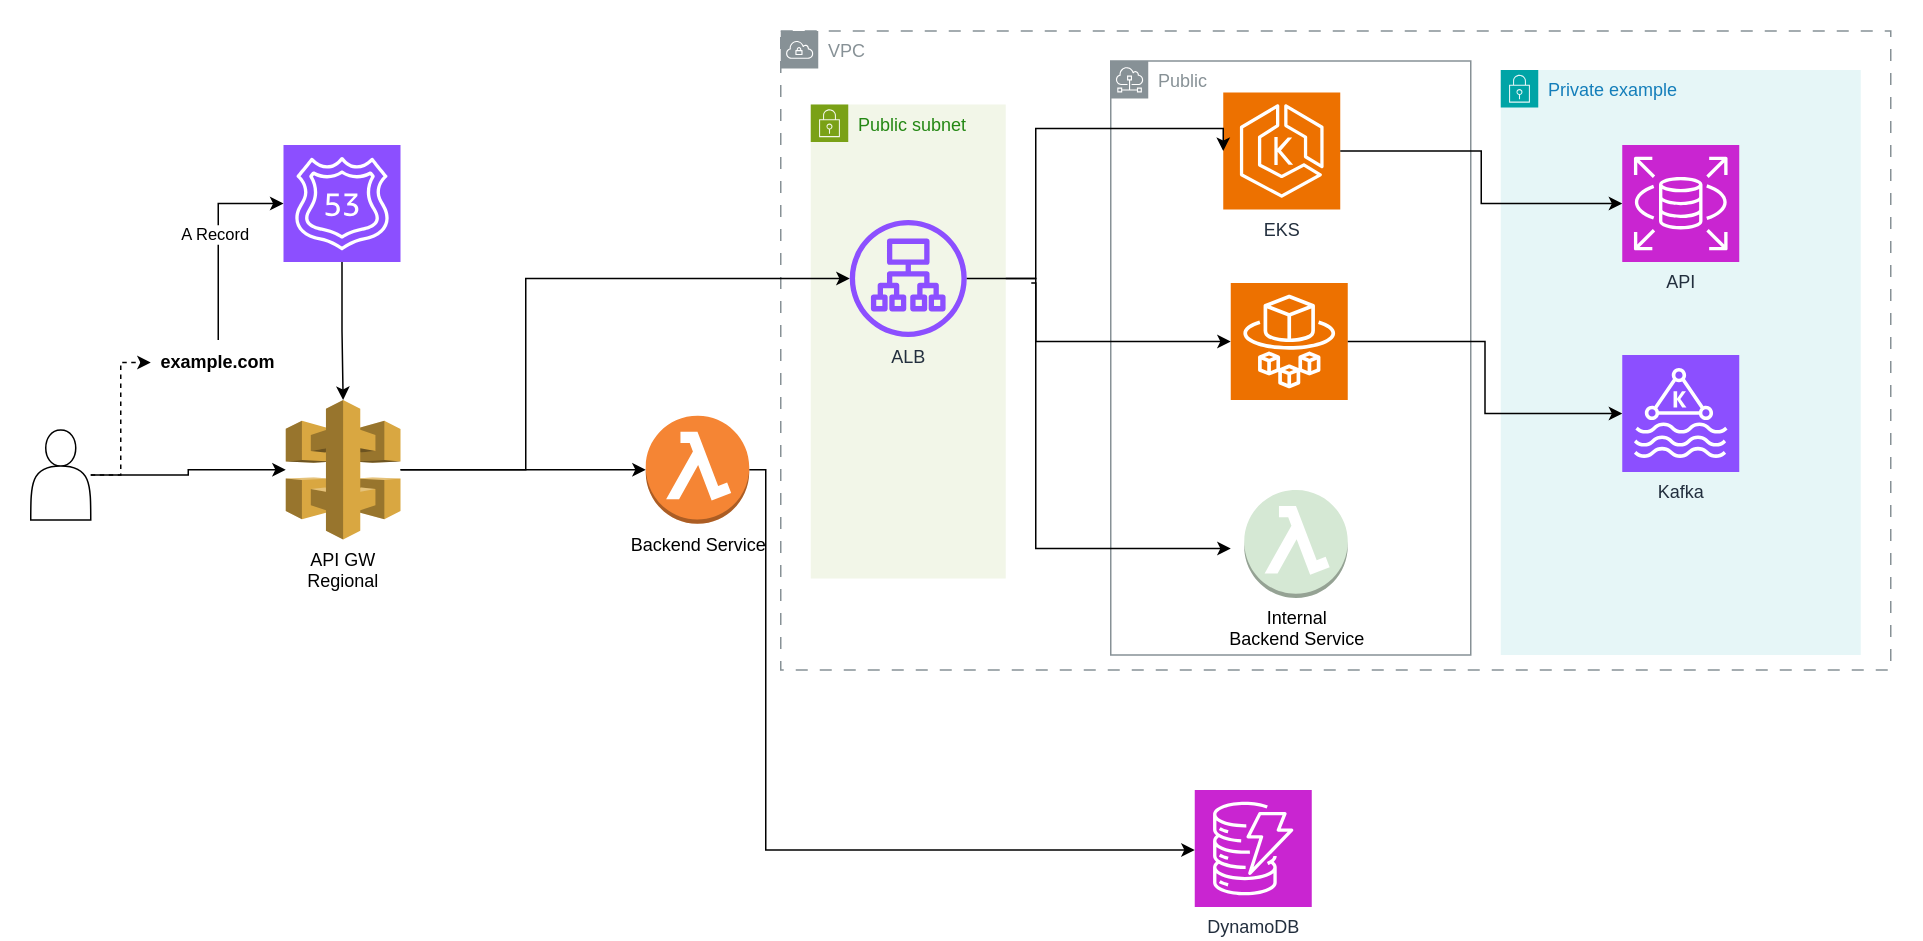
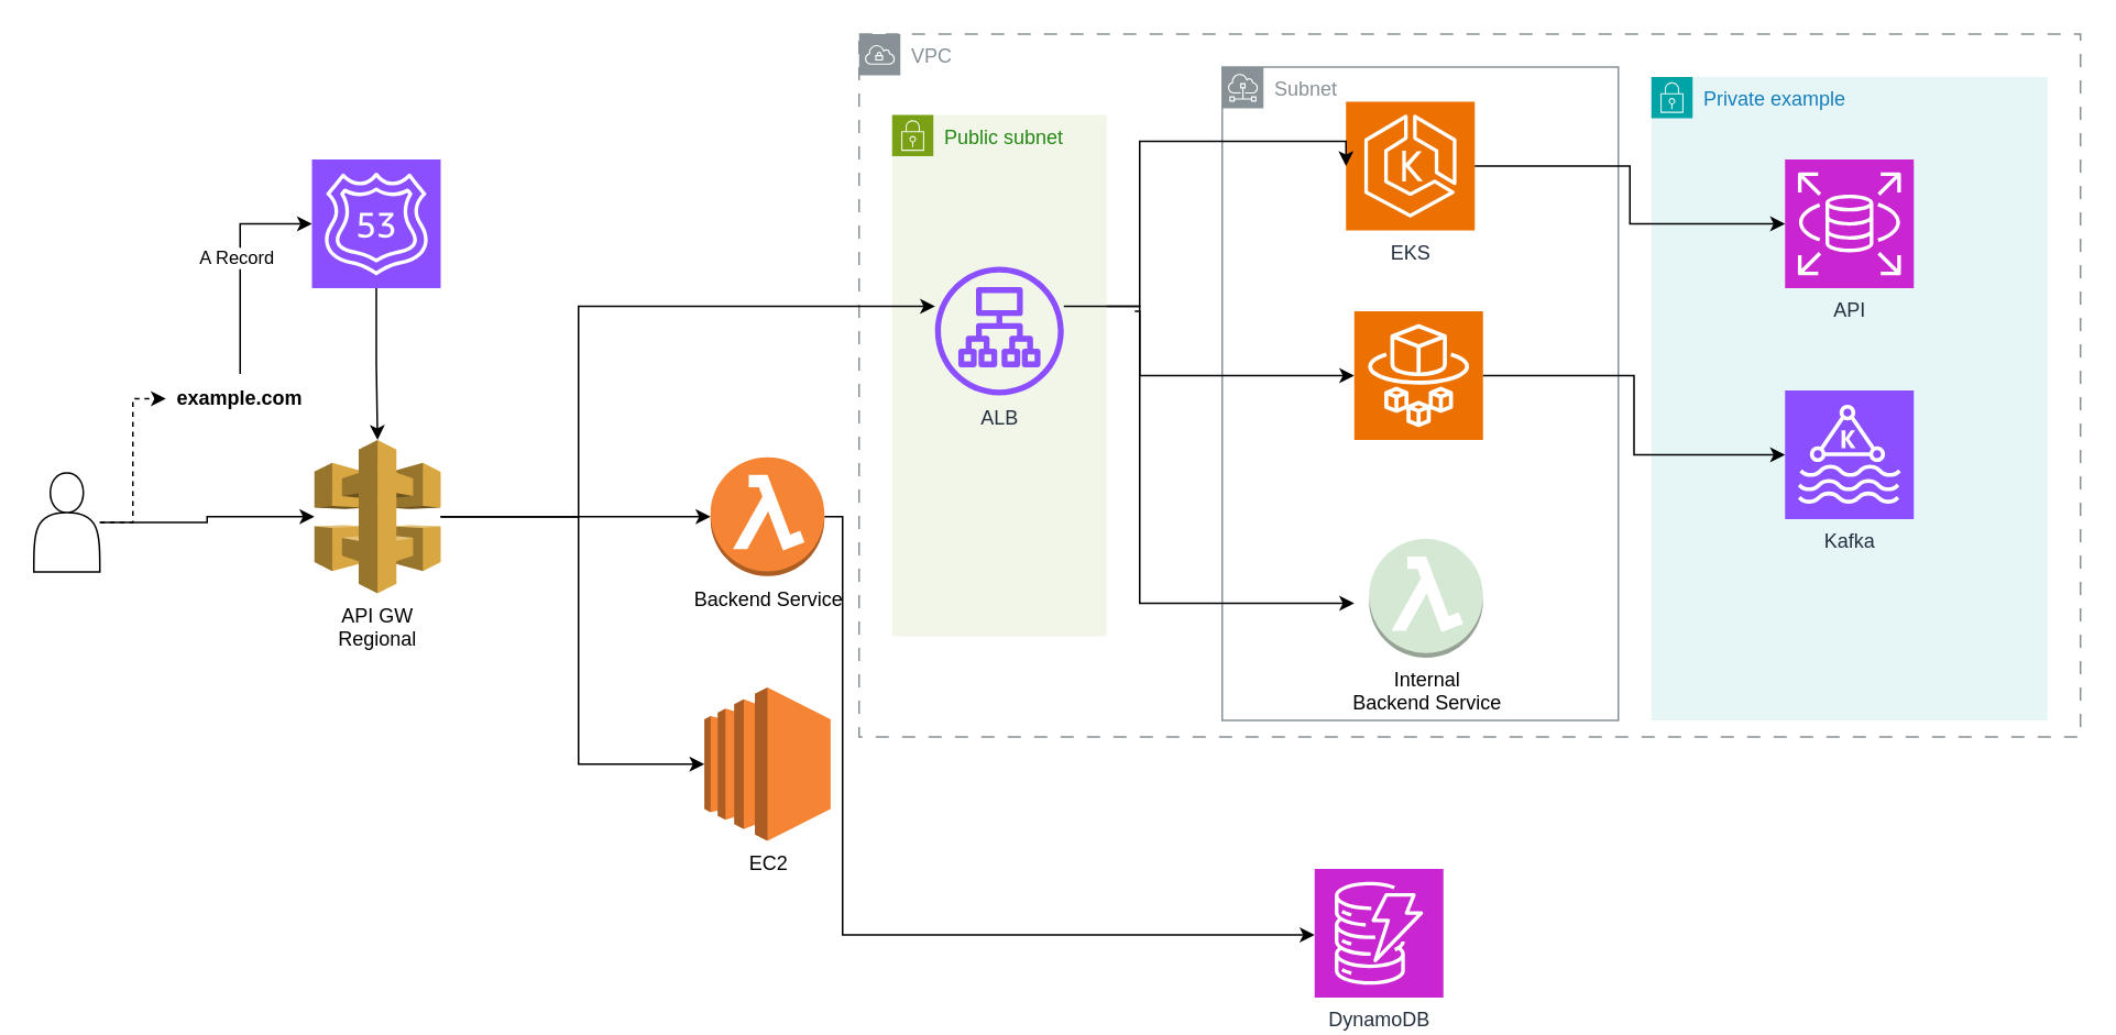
  <mxCell id="0" />
  <mxCell id="1" parent="0" />
  <mxCell id="2" value="VPC" style="sketch=0;outlineConnect=0;gradientColor=none;html=1;whiteSpace=wrap;fontSize=12;fontStyle=0;shape=mxgraph.aws4.group;grIcon=mxgraph.aws4.group_vpc;strokeColor=#879196;fillColor=none;verticalAlign=top;align=left;spacingLeft=30;fontColor=#879196;dashed=1;dashPattern=8 8;" vertex="1" parent="1"><mxGeometry x="520" y="20" width="740" height="426" as="geometry" /></mxCell>
- <mxCell id="3" value="Public" style="sketch=0;outlineConnect=0;gradientColor=none;html=1;whiteSpace=wrap;fontSize=12;fontStyle=0;shape=mxgraph.aws4.group;grIcon=mxgraph.aws4.group_subnet;strokeColor=#879196;fillColor=none;verticalAlign=top;align=left;spacingLeft=30;fontColor=#879196;dashed=0;" vertex="1" parent="1"><mxGeometry x="740" y="40" width="240" height="396" as="geometry" /></mxCell>
+ <mxCell id="3" value="Subnet" style="sketch=0;outlineConnect=0;gradientColor=none;html=1;whiteSpace=wrap;fontSize=12;fontStyle=0;shape=mxgraph.aws4.group;grIcon=mxgraph.aws4.group_subnet;strokeColor=#879196;fillColor=none;verticalAlign=top;align=left;spacingLeft=30;fontColor=#879196;dashed=0;" vertex="1" parent="1"><mxGeometry x="740" y="40" width="240" height="396" as="geometry" /></mxCell>
  <mxCell id="4" style="edgeStyle=orthogonalEdgeStyle;rounded=0;orthogonalLoop=1;jettySize=auto;html=1;" edge="1" parent="1" source="5" target="15"><mxGeometry relative="1" as="geometry" /></mxCell>
  <mxCell id="5" value="API GW&lt;div&gt;Regional&lt;/div&gt;" style="outlineConnect=0;dashed=0;verticalLabelPosition=bottom;verticalAlign=top;align=center;html=1;shape=mxgraph.aws3.api_gateway;fillColor=#D9A741;gradientColor=none;" parent="1" vertex="1"><mxGeometry x="190" y="266" width="76.5" height="93" as="geometry" /></mxCell>
  <mxCell id="6" value="" style="sketch=0;points=[[0,0,0],[0.25,0,0],[0.5,0,0],[0.75,0,0],[1,0,0],[0,1,0],[0.25,1,0],[0.5,1,0],[0.75,1,0],[1,1,0],[0,0.25,0],[0,0.5,0],[0,0.75,0],[1,0.25,0],[1,0.5,0],[1,0.75,0]];outlineConnect=0;fontColor=#232F3E;fillColor=#8C4FFF;strokeColor=#ffffff;dashed=0;verticalLabelPosition=bottom;verticalAlign=top;align=center;html=1;fontSize=12;fontStyle=0;aspect=fixed;shape=mxgraph.aws4.resourceIcon;resIcon=mxgraph.aws4.route_53;" parent="1" vertex="1"><mxGeometry x="188.5" y="96" width="78" height="78" as="geometry" /></mxCell>
  <mxCell id="7" value="example.com" style="text;html=1;align=center;verticalAlign=middle;whiteSpace=wrap;rounded=0;fontStyle=1" parent="1" vertex="1"><mxGeometry x="100" y="226" width="90" height="30" as="geometry" /></mxCell>
  <mxCell id="8" style="edgeStyle=orthogonalEdgeStyle;rounded=0;orthogonalLoop=1;jettySize=auto;html=1;entryX=0;entryY=0.5;entryDx=0;entryDy=0;entryPerimeter=0;" parent="1" source="7" target="6" edge="1"><mxGeometry relative="1" as="geometry" /></mxCell>
  <mxCell id="9" value="A Record" style="edgeLabel;html=1;align=center;verticalAlign=middle;resizable=0;points=[];" parent="8" vertex="1" connectable="0"><mxGeometry x="0.056" y="3" relative="1" as="geometry"><mxPoint as="offset" /></mxGeometry></mxCell>
  <mxCell id="10" style="edgeStyle=orthogonalEdgeStyle;rounded=0;orthogonalLoop=1;jettySize=auto;html=1;entryX=0.5;entryY=0;entryDx=0;entryDy=0;entryPerimeter=0;" parent="1" source="6" target="5" edge="1"><mxGeometry relative="1" as="geometry" /></mxCell>
  <mxCell id="11" style="edgeStyle=orthogonalEdgeStyle;rounded=0;orthogonalLoop=1;jettySize=auto;html=1;" parent="1" source="13" target="5" edge="1"><mxGeometry relative="1" as="geometry" /></mxCell>
  <mxCell id="12" style="edgeStyle=orthogonalEdgeStyle;rounded=0;orthogonalLoop=1;jettySize=auto;html=1;entryX=0;entryY=0.5;entryDx=0;entryDy=0;dashed=1;" parent="1" source="13" target="7" edge="1"><mxGeometry relative="1" as="geometry" /></mxCell>
  <mxCell id="13" value="" style="shape=actor;whiteSpace=wrap;html=1;" parent="1" vertex="1"><mxGeometry x="20" y="286" width="40" height="60" as="geometry" /></mxCell>
  <mxCell id="14" style="edgeStyle=orthogonalEdgeStyle;rounded=0;orthogonalLoop=1;jettySize=auto;html=1;" edge="1" parent="1" source="15" target="31"><mxGeometry relative="1" as="geometry"><Array as="points"><mxPoint x="510" y="313" /><mxPoint x="510" y="566" /></Array></mxGeometry></mxCell>
  <mxCell id="15" value="Backend Service" style="outlineConnect=0;dashed=0;verticalLabelPosition=bottom;verticalAlign=top;align=center;html=1;shape=mxgraph.aws3.lambda_function;fillColor=#F58534;gradientColor=none;" vertex="1" parent="1"><mxGeometry x="430" y="276.5" width="69" height="72" as="geometry" /></mxCell>
+ <mxCell id="16" value="EC2" style="outlineConnect=0;dashed=0;verticalLabelPosition=bottom;verticalAlign=top;align=center;html=1;shape=mxgraph.aws3.ec2;fillColor=#F58534;gradientColor=none;" vertex="1" parent="1"><mxGeometry x="426.25" y="416" width="76.5" height="93" as="geometry" /></mxCell>
+ <mxCell id="17" style="edgeStyle=orthogonalEdgeStyle;rounded=0;orthogonalLoop=1;jettySize=auto;html=1;entryX=0;entryY=0.5;entryDx=0;entryDy=0;entryPerimeter=0;" edge="1" parent="1" source="5" target="16"><mxGeometry relative="1" as="geometry"><Array as="points"><mxPoint x="350" y="313" /><mxPoint x="350" y="463" /></Array></mxGeometry></mxCell>
  <mxCell id="18" style="edgeStyle=orthogonalEdgeStyle;rounded=0;orthogonalLoop=1;jettySize=auto;html=1;" edge="1" parent="1" source="24" target="20"><mxGeometry relative="1" as="geometry"><Array as="points"><mxPoint x="690" y="185" /><mxPoint x="690" y="227" /></Array></mxGeometry></mxCell>
  <mxCell id="19" value="EKS" style="sketch=0;points=[[0,0,0],[0.25,0,0],[0.5,0,0],[0.75,0,0],[1,0,0],[0,1,0],[0.25,1,0],[0.5,1,0],[0.75,1,0],[1,1,0],[0,0.25,0],[0,0.5,0],[0,0.75,0],[1,0.25,0],[1,0.5,0],[1,0.75,0]];outlineConnect=0;fontColor=#232F3E;fillColor=#ED7100;strokeColor=#ffffff;dashed=0;verticalLabelPosition=bottom;verticalAlign=top;align=center;html=1;fontSize=12;fontStyle=0;aspect=fixed;shape=mxgraph.aws4.resourceIcon;resIcon=mxgraph.aws4.eks;" vertex="1" parent="1"><mxGeometry x="815" y="61" width="78" height="78" as="geometry" /></mxCell>
  <mxCell id="20" value="" style="sketch=0;points=[[0,0,0],[0.25,0,0],[0.5,0,0],[0.75,0,0],[1,0,0],[0,1,0],[0.25,1,0],[0.5,1,0],[0.75,1,0],[1,1,0],[0,0.25,0],[0,0.5,0],[0,0.75,0],[1,0.25,0],[1,0.5,0],[1,0.75,0]];outlineConnect=0;fontColor=#232F3E;fillColor=#ED7100;strokeColor=#ffffff;dashed=0;verticalLabelPosition=bottom;verticalAlign=top;align=center;html=1;fontSize=12;fontStyle=0;aspect=fixed;shape=mxgraph.aws4.resourceIcon;resIcon=mxgraph.aws4.fargate;" vertex="1" parent="1"><mxGeometry x="820" y="188" width="78" height="78" as="geometry" /></mxCell>
  <mxCell id="21" value="Internal&lt;br&gt;Backend Service" style="outlineConnect=0;dashed=0;verticalLabelPosition=bottom;verticalAlign=top;align=center;html=1;shape=mxgraph.aws3.lambda_function;fillColor=#d5e8d4;strokeColor=#82b366;" vertex="1" parent="1"><mxGeometry x="829" y="326" width="69" height="72" as="geometry" /></mxCell>
  <mxCell id="22" style="edgeStyle=orthogonalEdgeStyle;rounded=0;orthogonalLoop=1;jettySize=auto;html=1;" edge="1" parent="1"><mxGeometry relative="1" as="geometry"><mxPoint x="687" y="188" as="sourcePoint" /><mxPoint x="820" y="365" as="targetPoint" /><Array as="points"><mxPoint x="690" y="188" /><mxPoint x="690" y="365" /></Array></mxGeometry></mxCell>
  <mxCell id="23" value="Public subnet" style="points=[[0,0],[0.25,0],[0.5,0],[0.75,0],[1,0],[1,0.25],[1,0.5],[1,0.75],[1,1],[0.75,1],[0.5,1],[0.25,1],[0,1],[0,0.75],[0,0.5],[0,0.25]];outlineConnect=0;gradientColor=none;html=1;whiteSpace=wrap;fontSize=12;fontStyle=0;container=1;pointerEvents=0;collapsible=0;recursiveResize=0;shape=mxgraph.aws4.group;grIcon=mxgraph.aws4.group_security_group;grStroke=0;strokeColor=#7AA116;fillColor=#F2F6E8;verticalAlign=top;align=left;spacingLeft=30;fontColor=#248814;dashed=0;" vertex="1" parent="1"><mxGeometry x="540" y="69" width="130" height="316" as="geometry" /></mxCell>
- <mxCell id="24" value="ALB" style="sketch=0;outlineConnect=0;fontColor=#232F3E;gradientColor=none;fillColor=#8C4FFF;strokeColor=none;dashed=0;verticalLabelPosition=bottom;verticalAlign=top;align=center;html=1;fontSize=12;fontStyle=0;aspect=fixed;pointerEvents=1;shape=mxgraph.aws4.application_load_balancer;" vertex="1" parent="1"><mxGeometry x="566" y="146" width="78" height="78" as="geometry" /></mxCell>
+ <mxCell id="24" value="ALB" style="sketch=0;outlineConnect=0;fontColor=#232F3E;gradientColor=none;fillColor=#8C4FFF;strokeColor=none;dashed=0;verticalLabelPosition=bottom;verticalAlign=top;align=center;html=1;fontSize=12;fontStyle=0;aspect=fixed;pointerEvents=1;shape=mxgraph.aws4.application_load_balancer;" vertex="1" parent="1"><mxGeometry x="566" y="161" width="78" height="78" as="geometry" /></mxCell>
  <mxCell id="25" style="edgeStyle=orthogonalEdgeStyle;rounded=0;orthogonalLoop=1;jettySize=auto;html=1;" edge="1" parent="1" source="5" target="24"><mxGeometry relative="1" as="geometry"><Array as="points"><mxPoint x="350" y="313" /><mxPoint x="350" y="185" /></Array></mxGeometry></mxCell>
  <mxCell id="26" style="edgeStyle=orthogonalEdgeStyle;rounded=0;orthogonalLoop=1;jettySize=auto;html=1;entryX=0;entryY=0.5;entryDx=0;entryDy=0;entryPerimeter=0;" edge="1" parent="1" source="24" target="19"><mxGeometry relative="1" as="geometry"><Array as="points"><mxPoint x="690" y="185" /><mxPoint x="690" y="85" /></Array></mxGeometry></mxCell>
  <mxCell id="27" value="Private example" style="points=[[0,0],[0.25,0],[0.5,0],[0.75,0],[1,0],[1,0.25],[1,0.5],[1,0.75],[1,1],[0.75,1],[0.5,1],[0.25,1],[0,1],[0,0.75],[0,0.5],[0,0.25]];outlineConnect=0;gradientColor=none;html=1;whiteSpace=wrap;fontSize=12;fontStyle=0;container=1;pointerEvents=0;collapsible=0;recursiveResize=0;shape=mxgraph.aws4.group;grIcon=mxgraph.aws4.group_security_group;grStroke=0;strokeColor=#00A4A6;fillColor=#E6F6F7;verticalAlign=top;align=left;spacingLeft=30;fontColor=#147EBA;dashed=0;" vertex="1" parent="1"><mxGeometry x="1000" y="46" width="240" height="390" as="geometry" /></mxCell>
  <mxCell id="28" value="API" style="sketch=0;points=[[0,0,0],[0.25,0,0],[0.5,0,0],[0.75,0,0],[1,0,0],[0,1,0],[0.25,1,0],[0.5,1,0],[0.75,1,0],[1,1,0],[0,0.25,0],[0,0.5,0],[0,0.75,0],[1,0.25,0],[1,0.5,0],[1,0.75,0]];outlineConnect=0;fontColor=#232F3E;fillColor=#C925D1;strokeColor=#ffffff;dashed=0;verticalLabelPosition=bottom;verticalAlign=top;align=center;html=1;fontSize=12;fontStyle=0;aspect=fixed;shape=mxgraph.aws4.resourceIcon;resIcon=mxgraph.aws4.rds;" vertex="1" parent="27"><mxGeometry x="81" y="50" width="78" height="78" as="geometry" /></mxCell>
  <mxCell id="29" value="Kafka" style="sketch=0;points=[[0,0,0],[0.25,0,0],[0.5,0,0],[0.75,0,0],[1,0,0],[0,1,0],[0.25,1,0],[0.5,1,0],[0.75,1,0],[1,1,0],[0,0.25,0],[0,0.5,0],[0,0.75,0],[1,0.25,0],[1,0.5,0],[1,0.75,0]];outlineConnect=0;fontColor=#232F3E;fillColor=#8C4FFF;strokeColor=#ffffff;dashed=0;verticalLabelPosition=bottom;verticalAlign=top;align=center;html=1;fontSize=12;fontStyle=0;aspect=fixed;shape=mxgraph.aws4.resourceIcon;resIcon=mxgraph.aws4.managed_streaming_for_kafka;" vertex="1" parent="27"><mxGeometry x="81" y="190" width="78" height="78" as="geometry" /></mxCell>
  <mxCell id="30" style="edgeStyle=orthogonalEdgeStyle;rounded=0;orthogonalLoop=1;jettySize=auto;html=1;entryX=0;entryY=0.5;entryDx=0;entryDy=0;entryPerimeter=0;" edge="1" parent="1" source="19" target="28"><mxGeometry relative="1" as="geometry" /></mxCell>
  <mxCell id="31" value="DynamoDB" style="sketch=0;points=[[0,0,0],[0.25,0,0],[0.5,0,0],[0.75,0,0],[1,0,0],[0,1,0],[0.25,1,0],[0.5,1,0],[0.75,1,0],[1,1,0],[0,0.25,0],[0,0.5,0],[0,0.75,0],[1,0.25,0],[1,0.5,0],[1,0.75,0]];outlineConnect=0;fontColor=#232F3E;fillColor=#C925D1;strokeColor=#ffffff;dashed=0;verticalLabelPosition=bottom;verticalAlign=top;align=center;html=1;fontSize=12;fontStyle=0;aspect=fixed;shape=mxgraph.aws4.resourceIcon;resIcon=mxgraph.aws4.dynamodb;" vertex="1" parent="1"><mxGeometry x="796" y="526" width="78" height="78" as="geometry" /></mxCell>
  <mxCell id="32" style="edgeStyle=orthogonalEdgeStyle;rounded=0;orthogonalLoop=1;jettySize=auto;html=1;" edge="1" parent="1" source="20" target="29"><mxGeometry relative="1" as="geometry" /></mxCell>
